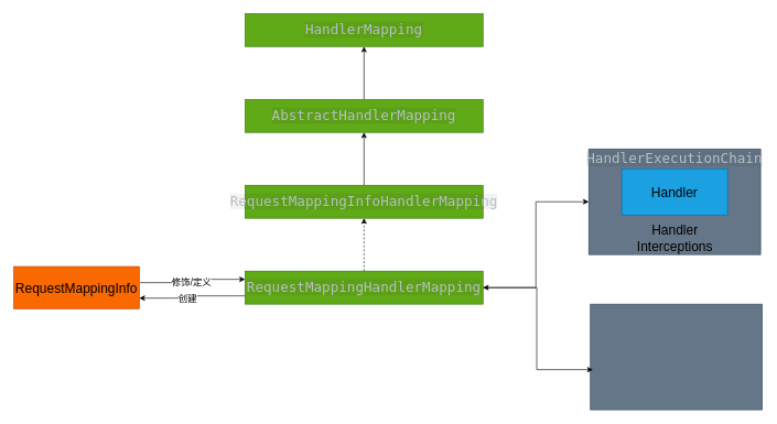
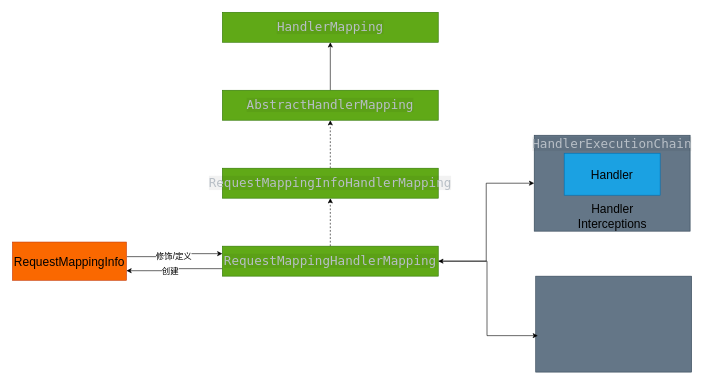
  <mxCell id="0" />
  <mxCell id="1" parent="0" />
  <mxCell id="2" value="" style="rounded=0;whiteSpace=wrap;html=1;fillColor=#647687;fontColor=#ffffff;strokeColor=#314354;" vertex="1" parent="1"><mxGeometry x="890" y="225" width="260" height="160" as="geometry" /></mxCell>
  <mxCell id="3" value="&lt;span style=&quot;color: rgb(184, 191, 198); font-family: Monaco, Consolas, &amp;quot;Andale Mono&amp;quot;, &amp;quot;DejaVu Sans Mono&amp;quot;, monospace; font-size: 21px; orphans: 4; text-align: left; white-space-collapse: preserve; background-color: rgba(0, 0, 0, 0.05);&quot;&gt;HandlerExecutionChain&lt;/span&gt;" style="text;html=1;align=center;verticalAlign=middle;whiteSpace=wrap;rounded=0;" vertex="1" parent="1"><mxGeometry x="890" y="225" width="260" height="30" as="geometry" /></mxCell>
  <mxCell id="4" value="" style="rounded=0;whiteSpace=wrap;html=1;fillColor=#1ba1e2;fontColor=#ffffff;strokeColor=#006EAF;" vertex="1" parent="1"><mxGeometry x="940" y="255" width="160" height="70" as="geometry" /></mxCell>
  <mxCell id="5" value="Handler" style="text;html=1;align=center;verticalAlign=middle;whiteSpace=wrap;rounded=0;fontSize=20;" vertex="1" parent="1"><mxGeometry x="975" y="270" width="90" height="40" as="geometry" /></mxCell>
  <mxCell id="6" value="Handler Interceptions" style="text;html=1;align=center;verticalAlign=middle;whiteSpace=wrap;rounded=0;fontSize=20;" vertex="1" parent="1"><mxGeometry x="937.5" y="335" width="165" height="50" as="geometry" /></mxCell>
  <mxCell id="7" style="edgeStyle=orthogonalEdgeStyle;rounded=0;orthogonalLoop=1;jettySize=auto;html=1;exitX=0.5;exitY=0;exitDx=0;exitDy=0;entryX=0.5;entryY=1;entryDx=0;entryDy=0;dashed=1;" edge="1" parent="1" source="11" target="13"><mxGeometry relative="1" as="geometry" /></mxCell>
  <mxCell id="8" style="edgeStyle=orthogonalEdgeStyle;rounded=0;orthogonalLoop=1;jettySize=auto;html=1;entryX=0;entryY=0.5;entryDx=0;entryDy=0;" edge="1" parent="1" source="11" target="2"><mxGeometry relative="1" as="geometry"><Array as="points"><mxPoint x="810" y="435" /><mxPoint x="810" y="305" /></Array></mxGeometry></mxCell>
  <mxCell id="9" style="edgeStyle=orthogonalEdgeStyle;rounded=0;orthogonalLoop=1;jettySize=auto;html=1;exitX=0;exitY=0.75;exitDx=0;exitDy=0;entryX=1;entryY=0.75;entryDx=0;entryDy=0;" edge="1" parent="1" source="11" target="21"><mxGeometry relative="1" as="geometry"><mxPoint x="270" y="630" as="targetPoint" /></mxGeometry></mxCell>
  <mxCell id="10" value="创建" style="edgeLabel;html=1;align=center;verticalAlign=middle;resizable=0;points=[];fontSize=14;" vertex="1" connectable="0" parent="9"><mxGeometry x="0.119" y="1" relative="1" as="geometry"><mxPoint as="offset" /></mxGeometry></mxCell>
  <mxCell id="11" value="&lt;span style=&quot;color: rgb(184, 191, 198); font-family: Monaco, Consolas, &amp;quot;Andale Mono&amp;quot;, &amp;quot;DejaVu Sans Mono&amp;quot;, monospace; font-size: 21px; orphans: 4; text-align: left; white-space-collapse: preserve; background-color: rgba(0, 0, 0, 0.05);&quot;&gt;RequestMappingHandlerMapping&lt;/span&gt;" style="rounded=0;whiteSpace=wrap;html=1;fillColor=#60a917;fontColor=#ffffff;strokeColor=#2D7600;" vertex="1" parent="1"><mxGeometry x="370" y="410" width="360" height="50" as="geometry" /></mxCell>
- <mxCell id="12" style="edgeStyle=orthogonalEdgeStyle;rounded=0;orthogonalLoop=1;jettySize=auto;html=1;entryX=0.5;entryY=1;entryDx=0;entryDy=0;dashed=0;" edge="1" parent="1" source="13" target="15"><mxGeometry relative="1" as="geometry" /></mxCell>
+ <mxCell id="12" style="edgeStyle=orthogonalEdgeStyle;rounded=0;orthogonalLoop=1;jettySize=auto;html=1;entryX=0.5;entryY=1;entryDx=0;entryDy=0;dashed=1;" edge="1" parent="1" source="13" target="15"><mxGeometry relative="1" as="geometry" /></mxCell>
  <mxCell id="13" value="&lt;span style=&quot;color: rgb(184, 191, 198); font-family: Monaco, Consolas, &amp;quot;Andale Mono&amp;quot;, &amp;quot;DejaVu Sans Mono&amp;quot;, monospace; font-size: 21px; orphans: 4; text-align: left; white-space-collapse: preserve; background-color: rgba(0, 0, 0, 0.05);&quot;&gt;RequestMappingInfoHandlerMapping&lt;/span&gt;" style="rounded=0;whiteSpace=wrap;html=1;fillColor=#60a917;fontColor=#ffffff;strokeColor=#2D7600;" vertex="1" parent="1"><mxGeometry x="370" y="280" width="360" height="50" as="geometry" /></mxCell>
  <mxCell id="14" style="edgeStyle=orthogonalEdgeStyle;rounded=0;orthogonalLoop=1;jettySize=auto;html=1;entryX=0.5;entryY=1;entryDx=0;entryDy=0;" edge="1" parent="1" source="15" target="16"><mxGeometry relative="1" as="geometry" /></mxCell>
  <mxCell id="15" value="&lt;span style=&quot;color: rgb(184, 191, 198); font-family: Monaco, Consolas, &amp;quot;Andale Mono&amp;quot;, &amp;quot;DejaVu Sans Mono&amp;quot;, monospace; font-size: 21px; orphans: 4; text-align: left; white-space-collapse: preserve; background-color: rgba(0, 0, 0, 0.05);&quot;&gt;AbstractHandlerMapping&lt;/span&gt;" style="rounded=0;whiteSpace=wrap;html=1;fillColor=#60a917;fontColor=#ffffff;strokeColor=#2D7600;" vertex="1" parent="1"><mxGeometry x="370" y="150" width="360" height="50" as="geometry" /></mxCell>
  <mxCell id="16" value="&lt;span style=&quot;color: rgb(184, 191, 198); font-family: Monaco, Consolas, &amp;quot;Andale Mono&amp;quot;, &amp;quot;DejaVu Sans Mono&amp;quot;, monospace; font-size: 21px; orphans: 4; text-align: left; white-space-collapse: preserve; background-color: rgba(0, 0, 0, 0.05);&quot;&gt;HandlerMapping&lt;/span&gt;" style="rounded=0;whiteSpace=wrap;html=1;fillColor=#60a917;fontColor=#ffffff;strokeColor=#2D7600;" vertex="1" parent="1"><mxGeometry x="370" y="20" width="360" height="50" as="geometry" /></mxCell>
  <mxCell id="17" value="" style="rounded=0;whiteSpace=wrap;html=1;fillColor=#647687;fontColor=#ffffff;strokeColor=#314354;" vertex="1" parent="1"><mxGeometry x="892.5" y="460" width="260" height="160" as="geometry" /></mxCell>
  <mxCell id="18" style="edgeStyle=orthogonalEdgeStyle;rounded=0;orthogonalLoop=1;jettySize=auto;html=1;entryX=0.014;entryY=0.62;entryDx=0;entryDy=0;entryPerimeter=0;startArrow=classic;startFill=1;" edge="1" parent="1" source="11" target="17"><mxGeometry relative="1" as="geometry" /></mxCell>
  <mxCell id="19" style="edgeStyle=orthogonalEdgeStyle;rounded=0;orthogonalLoop=1;jettySize=auto;html=1;entryX=0;entryY=0.25;entryDx=0;entryDy=0;exitX=1.005;exitY=0.382;exitDx=0;exitDy=0;exitPerimeter=0;" edge="1" parent="1" source="21" target="11"><mxGeometry relative="1" as="geometry"><mxPoint x="270" y="340" as="sourcePoint" /><mxPoint x="320" y="540" as="targetPoint" /><Array as="points" /></mxGeometry></mxCell>
  <mxCell id="20" value="修饰/定义" style="edgeLabel;html=1;align=center;verticalAlign=middle;resizable=0;points=[];fontSize=14;" vertex="1" connectable="0" parent="19"><mxGeometry x="-0.048" y="1" relative="1" as="geometry"><mxPoint as="offset" /></mxGeometry></mxCell>
  <mxCell id="21" value="&lt;font style=&quot;font-size: 20px;&quot;&gt;RequestMappingInfo&lt;/font&gt;" style="rounded=0;whiteSpace=wrap;html=1;fillColor=#fa6800;fontColor=#000000;strokeColor=#C73500;" vertex="1" parent="1"><mxGeometry x="20" y="403.13" width="190" height="63.75" as="geometry" /></mxCell>
